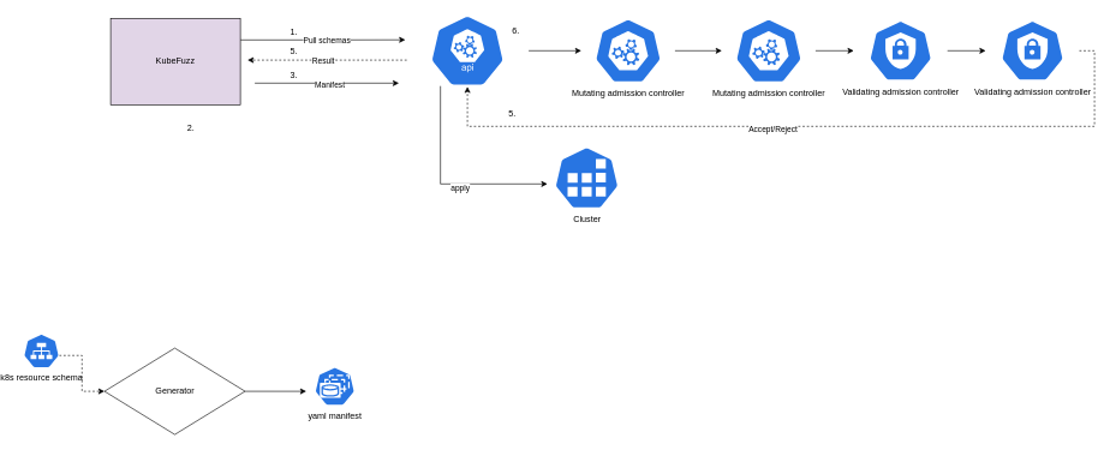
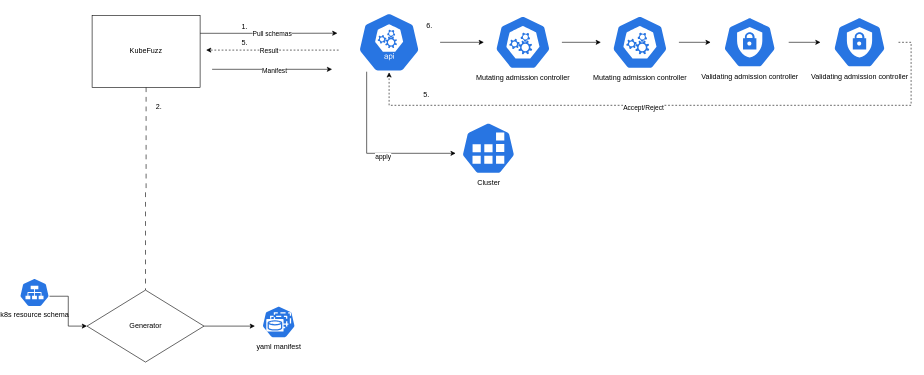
  <mxCell id="0" />
  <mxCell id="1" parent="0" />
  <mxCell id="2" style="edgeStyle=orthogonalEdgeStyle;rounded=0;orthogonalLoop=1;jettySize=auto;html=1;" parent="1" edge="1"><mxGeometry relative="1" as="geometry"><mxPoint x="541" y="115" as="targetPoint" /><mxPoint x="341" y="115" as="sourcePoint" /></mxGeometry></mxCell>
  <mxCell id="3" value="&lt;div&gt;Manifest&lt;/div&gt;" style="edgeLabel;html=1;align=center;verticalAlign=middle;resizable=0;points=[];" parent="2" vertex="1" connectable="0"><mxGeometry x="-0.102" y="-4" relative="1" as="geometry"><mxPoint x="13" y="-2" as="offset" /></mxGeometry></mxCell>
+ <mxCell id="4" style="edgeStyle=orthogonalEdgeStyle;rounded=0;orthogonalLoop=1;jettySize=auto;html=1;exitX=0.5;exitY=1;exitDx=0;exitDy=0;endArrow=none;endFill=0;dashed=1;dashPattern=8 8;" parent="1" source="7" target="25" edge="1"><mxGeometry relative="1" as="geometry" /></mxCell>
  <mxCell id="5" style="edgeStyle=orthogonalEdgeStyle;rounded=0;orthogonalLoop=1;jettySize=auto;html=1;exitX=1;exitY=0.25;exitDx=0;exitDy=0;" parent="1" source="7" edge="1"><mxGeometry relative="1" as="geometry"><mxPoint x="549.833" y="54.833" as="targetPoint" /></mxGeometry></mxCell>
  <mxCell id="6" value="&lt;div&gt;Pull schemas&lt;/div&gt;" style="edgeLabel;html=1;align=center;verticalAlign=middle;resizable=0;points=[];" parent="5" vertex="1" connectable="0"><mxGeometry x="-0.203" relative="1" as="geometry"><mxPoint x="28" as="offset" /></mxGeometry></mxCell>
- <mxCell id="7" value="&lt;div&gt;KubeFuzz&lt;/div&gt;" style="rounded=0;whiteSpace=wrap;html=1;fillColor=#e1d5e7;" parent="1" vertex="1"><mxGeometry x="141" y="25" width="180" height="120" as="geometry" /></mxCell>
+ <mxCell id="7" value="&lt;div&gt;KubeFuzz&lt;/div&gt;" style="rounded=0;whiteSpace=wrap;html=1;" parent="1" vertex="1"><mxGeometry x="141" y="25" width="180" height="120" as="geometry" /></mxCell>
  <mxCell id="8" value="" style="edgeStyle=orthogonalEdgeStyle;rounded=0;orthogonalLoop=1;jettySize=auto;html=1;" parent="1" source="13" target="15" edge="1"><mxGeometry relative="1" as="geometry" /></mxCell>
  <mxCell id="9" style="edgeStyle=orthogonalEdgeStyle;rounded=0;orthogonalLoop=1;jettySize=auto;html=1;exitX=0.28;exitY=0.99;exitDx=0;exitDy=0;exitPerimeter=0;" parent="1" source="13" target="23" edge="1"><mxGeometry relative="1" as="geometry"><Array as="points"><mxPoint x="599" y="255" /></Array></mxGeometry></mxCell>
  <mxCell id="10" value="&lt;div&gt;apply&lt;/div&gt;" style="edgeLabel;html=1;align=center;verticalAlign=middle;resizable=0;points=[];" parent="9" vertex="1" connectable="0"><mxGeometry x="0.146" y="-5" relative="1" as="geometry"><mxPoint as="offset" /></mxGeometry></mxCell>
  <mxCell id="11" style="edgeStyle=orthogonalEdgeStyle;rounded=0;orthogonalLoop=1;jettySize=auto;html=1;exitX=0.005;exitY=0.63;exitDx=0;exitDy=0;exitPerimeter=0;dashed=1;" parent="1" source="13" edge="1"><mxGeometry relative="1" as="geometry"><mxPoint x="331" y="83" as="targetPoint" /></mxGeometry></mxCell>
  <mxCell id="12" value="Result" style="edgeLabel;html=1;align=center;verticalAlign=middle;resizable=0;points=[];" parent="11" vertex="1" connectable="0"><mxGeometry x="-0.125" y="-1" relative="1" as="geometry"><mxPoint x="-19" y="1" as="offset" /></mxGeometry></mxCell>
  <mxCell id="13" value="" style="sketch=0;html=1;dashed=0;whitespace=wrap;fillColor=#2875E2;strokeColor=#ffffff;points=[[0.005,0.63,0],[0.1,0.2,0],[0.9,0.2,0],[0.5,0,0],[0.995,0.63,0],[0.72,0.99,0],[0.5,1,0],[0.28,0.99,0]];verticalLabelPosition=bottom;align=center;verticalAlign=top;shape=mxgraph.kubernetes.icon;prIcon=api" parent="1" vertex="1"><mxGeometry x="551" y="20" width="170" height="100" as="geometry" /></mxCell>
  <mxCell id="14" value="" style="edgeStyle=orthogonalEdgeStyle;rounded=0;orthogonalLoop=1;jettySize=auto;html=1;" parent="1" source="15" target="17" edge="1"><mxGeometry relative="1" as="geometry" /></mxCell>
  <mxCell id="15" value="&lt;div&gt;Mutating admission controller &lt;br&gt;&lt;/div&gt;" style="sketch=0;html=1;dashed=0;whitespace=wrap;fillColor=#2875E2;strokeColor=#ffffff;points=[[0.005,0.63,0],[0.1,0.2,0],[0.9,0.2,0],[0.5,0,0],[0.995,0.63,0],[0.72,0.99,0],[0.5,1,0],[0.28,0.99,0]];verticalLabelPosition=bottom;align=center;verticalAlign=top;shape=mxgraph.kubernetes.icon;prIcon=master" parent="1" vertex="1"><mxGeometry x="794" y="25" width="130" height="90" as="geometry" /></mxCell>
  <mxCell id="16" value="" style="edgeStyle=orthogonalEdgeStyle;rounded=0;orthogonalLoop=1;jettySize=auto;html=1;" parent="1" source="17" target="19" edge="1"><mxGeometry relative="1" as="geometry" /></mxCell>
  <mxCell id="17" value="&lt;div&gt;Mutating admission controller &lt;br&gt;&lt;/div&gt;" style="sketch=0;html=1;dashed=0;whitespace=wrap;fillColor=#2875E2;strokeColor=#ffffff;points=[[0.005,0.63,0],[0.1,0.2,0],[0.9,0.2,0],[0.5,0,0],[0.995,0.63,0],[0.72,0.99,0],[0.5,1,0],[0.28,0.99,0]];verticalLabelPosition=bottom;align=center;verticalAlign=top;shape=mxgraph.kubernetes.icon;prIcon=master" parent="1" vertex="1"><mxGeometry x="989" y="25" width="130" height="90" as="geometry" /></mxCell>
  <mxCell id="18" value="" style="edgeStyle=orthogonalEdgeStyle;rounded=0;orthogonalLoop=1;jettySize=auto;html=1;" parent="1" source="19" target="22" edge="1"><mxGeometry relative="1" as="geometry" /></mxCell>
  <mxCell id="19" value="Validating admission controller" style="sketch=0;html=1;dashed=0;whitespace=wrap;fillColor=#2875E2;strokeColor=#ffffff;points=[[0.005,0.63,0],[0.1,0.2,0],[0.9,0.2,0],[0.5,0,0],[0.995,0.63,0],[0.72,0.99,0],[0.5,1,0],[0.28,0.99,0]];verticalLabelPosition=bottom;align=center;verticalAlign=top;shape=mxgraph.kubernetes.icon;prIcon=c_role" parent="1" vertex="1"><mxGeometry x="1172" y="27.5" width="130" height="85" as="geometry" /></mxCell>
  <mxCell id="20" style="edgeStyle=orthogonalEdgeStyle;rounded=0;orthogonalLoop=1;jettySize=auto;html=1;entryX=0.5;entryY=1;entryDx=0;entryDy=0;entryPerimeter=0;dashed=1;" parent="1" source="22" target="13" edge="1"><mxGeometry relative="1" as="geometry"><Array as="points"><mxPoint x="1506" y="175" /><mxPoint x="636" y="175" /></Array></mxGeometry></mxCell>
  <mxCell id="21" value="Accept/Reject" style="edgeLabel;html=1;align=center;verticalAlign=middle;resizable=0;points=[];" parent="20" vertex="1" connectable="0"><mxGeometry x="0.091" y="3" relative="1" as="geometry"><mxPoint as="offset" /></mxGeometry></mxCell>
  <mxCell id="22" value="Validating admission controller" style="sketch=0;html=1;dashed=0;whitespace=wrap;fillColor=#2875E2;strokeColor=#ffffff;points=[[0.005,0.63,0],[0.1,0.2,0],[0.9,0.2,0],[0.5,0,0],[0.995,0.63,0],[0.72,0.99,0],[0.5,1,0],[0.28,0.99,0]];verticalLabelPosition=bottom;align=center;verticalAlign=top;shape=mxgraph.kubernetes.icon;prIcon=c_role" parent="1" vertex="1"><mxGeometry x="1355" y="27.5" width="130" height="85" as="geometry" /></mxCell>
  <mxCell id="23" value="Cluster" style="sketch=0;html=1;dashed=0;whitespace=wrap;fillColor=#2875E2;strokeColor=#ffffff;points=[[0.005,0.63,0],[0.1,0.2,0],[0.9,0.2,0],[0.5,0,0],[0.995,0.63,0],[0.72,0.99,0],[0.5,1,0],[0.28,0.99,0]];verticalLabelPosition=bottom;align=center;verticalAlign=top;shape=mxgraph.kubernetes.icon;prIcon=job" parent="1" vertex="1"><mxGeometry x="747" y="203" width="109" height="87" as="geometry" /></mxCell>
  <mxCell id="24" style="edgeStyle=orthogonalEdgeStyle;rounded=0;orthogonalLoop=1;jettySize=auto;html=1;exitX=1;exitY=0.5;exitDx=0;exitDy=0;entryX=0.005;entryY=0.63;entryDx=0;entryDy=0;entryPerimeter=0;" parent="1" source="25" target="26" edge="1"><mxGeometry relative="1" as="geometry" /></mxCell>
  <mxCell id="25" value="Generator" style="rhombus;whiteSpace=wrap;html=1;" parent="1" vertex="1"><mxGeometry x="132.5" y="483" width="195" height="120" as="geometry" /></mxCell>
  <mxCell id="26" value="&lt;div&gt;yaml manifest&lt;/div&gt;" style="sketch=0;html=1;dashed=0;whitespace=wrap;fillColor=#2875E2;strokeColor=#ffffff;points=[[0.005,0.63,0],[0.1,0.2,0],[0.9,0.2,0],[0.5,0,0],[0.995,0.63,0],[0.72,0.99,0],[0.5,1,0],[0.28,0.99,0]];verticalLabelPosition=bottom;align=center;verticalAlign=top;shape=mxgraph.kubernetes.icon;prIcon=sts" parent="1" vertex="1"><mxGeometry x="412" y="509" width="80" height="54" as="geometry" /></mxCell>
- <mxCell id="27" style="edgeStyle=orthogonalEdgeStyle;rounded=0;orthogonalLoop=1;jettySize=auto;html=1;exitX=0.995;exitY=0.63;exitDx=0;exitDy=0;exitPerimeter=0;dashed=1;" parent="1" source="28" target="25" edge="1"><mxGeometry relative="1" as="geometry" /></mxCell>
+ <mxCell id="27" style="edgeStyle=orthogonalEdgeStyle;rounded=0;orthogonalLoop=1;jettySize=auto;html=1;exitX=0.995;exitY=0.63;exitDx=0;exitDy=0;exitPerimeter=0;" parent="1" source="28" target="25" edge="1"><mxGeometry relative="1" as="geometry" /></mxCell>
  <mxCell id="28" value="&lt;div&gt;k8s resource schema&lt;/div&gt;&lt;div&gt;&lt;br&gt;&lt;/div&gt;" style="sketch=0;html=1;dashed=0;whitespace=wrap;fillColor=#2875E2;strokeColor=#ffffff;points=[[0.005,0.63,0],[0.1,0.2,0],[0.9,0.2,0],[0.5,0,0],[0.995,0.63,0],[0.72,0.99,0],[0.5,1,0],[0.28,0.99,0]];verticalLabelPosition=bottom;align=center;verticalAlign=top;shape=mxgraph.kubernetes.icon;prIcon=svc" parent="1" vertex="1"><mxGeometry x="20" y="463" width="50" height="48" as="geometry" /></mxCell>
  <mxCell id="29" value="1." style="text;html=1;align=center;verticalAlign=middle;resizable=0;points=[];autosize=1;strokeColor=none;fillColor=none;" parent="1" vertex="1"><mxGeometry x="381" y="31.5" width="28" height="26" as="geometry" /></mxCell>
  <mxCell id="30" value="2." style="text;html=1;align=center;verticalAlign=middle;resizable=0;points=[];autosize=1;strokeColor=none;fillColor=none;" parent="1" vertex="1"><mxGeometry x="238" y="164" width="28" height="26" as="geometry" /></mxCell>
- <mxCell id="31" value="&lt;div&gt;3.&lt;/div&gt;" style="text;html=1;align=center;verticalAlign=middle;resizable=0;points=[];autosize=1;strokeColor=none;fillColor=none;" parent="1" vertex="1"><mxGeometry x="381" y="91" width="28" height="26" as="geometry" /></mxCell>
  <mxCell id="32" value="6." style="text;html=1;align=center;verticalAlign=middle;resizable=0;points=[];autosize=1;strokeColor=none;fillColor=none;" parent="1" vertex="1"><mxGeometry x="689" y="29" width="28" height="26" as="geometry" /></mxCell>
  <mxCell id="33" value="5." style="text;html=1;align=center;verticalAlign=middle;resizable=0;points=[];autosize=1;strokeColor=none;fillColor=none;" parent="1" vertex="1"><mxGeometry x="684" y="145" width="28" height="26" as="geometry" /></mxCell>
  <mxCell id="34" value="5." style="text;html=1;align=center;verticalAlign=middle;resizable=0;points=[];autosize=1;strokeColor=none;fillColor=none;" parent="1" vertex="1"><mxGeometry x="381" y="57.5" width="28" height="26" as="geometry" /></mxCell>
